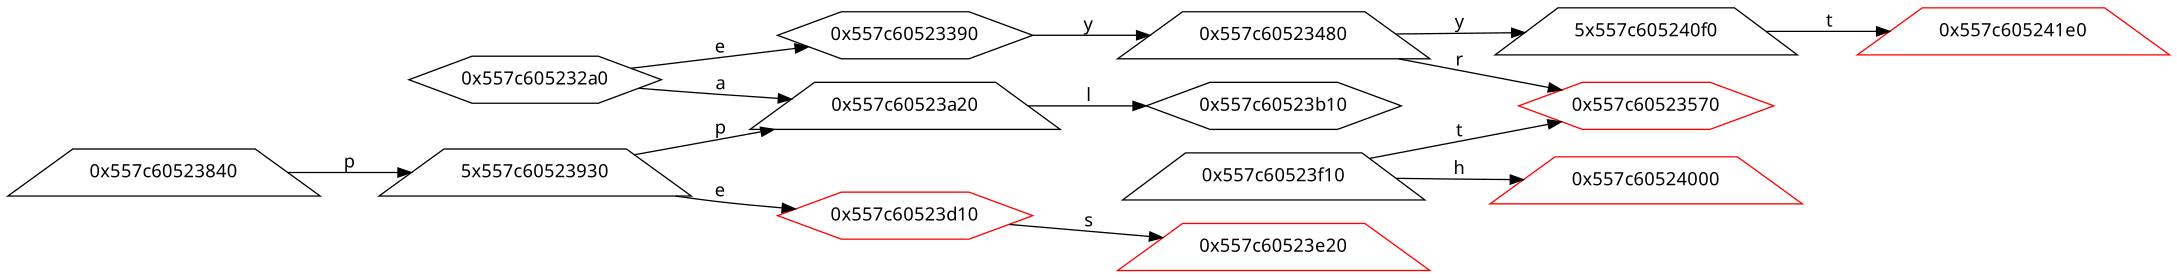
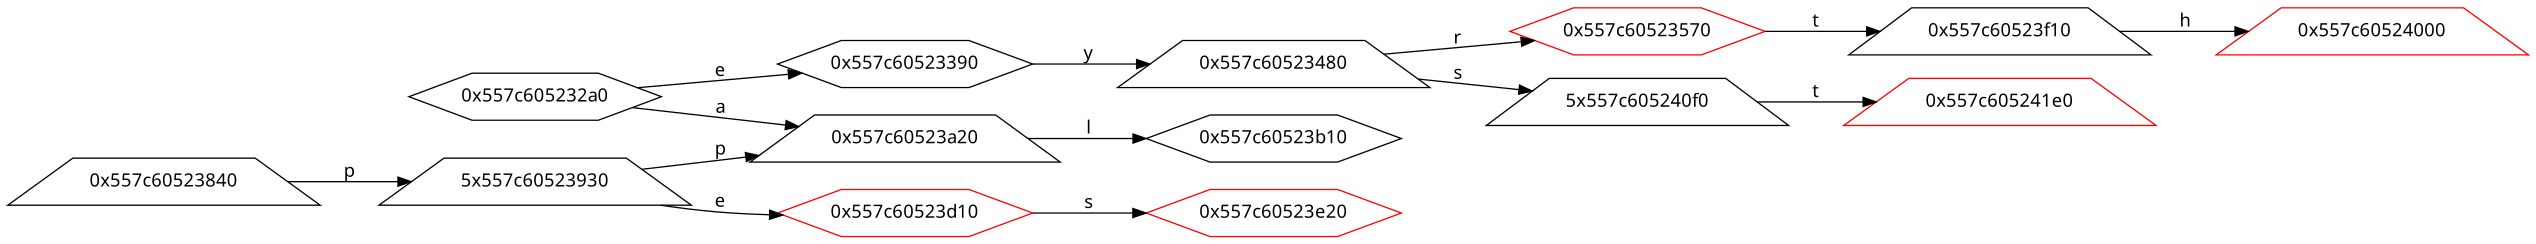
  digraph {
    fontname="Noto Sans"
    rankdir=LR
    node [fontname="Noto Sans" shape=trapezium]
    edge [fontname="Noto Sans"]
    "0x557c605232a0" [shape=hexagon]
    "0x557c60523390" [shape=hexagon]
    "0x557c60523a20"
    "0x557c60523840"
    n5 [label="5x557c60523930"]
    "0x557c60523480"
    "0x557c60523d10" [color=red shape=hexagon]
    "0x557c60523570" [color=red shape=hexagon]
    n9 [label="5x557c605240f0"]
-   "0x557c60523e20" [color=red]
+   "0x557c60523e20" [color=red shape=hexagon]
    "0x557c60523b10" [shape=hexagon]
    "0x557c60523f10"
    "0x557c605241e0" [color=red]
    "0x557c60524000" [color=red]
    "0x557c605232a0" -> "0x557c60523390" [label=e]
    "0x557c605232a0" -> "0x557c60523a20" [label=a]
    "0x557c60523390" -> "0x557c60523480" [label=y]
    "0x557c60523a20" -> "0x557c60523b10" [label=l]
    "0x557c60523840" -> n5 [label=p]
    n5 -> "0x557c60523a20" [label=p]
    n5 -> "0x557c60523d10" [label=e]
    "0x557c60523480" -> "0x557c60523570" [label=r]
-   "0x557c60523480" -> n9 [label=y]
+   "0x557c60523480" -> n9 [label=s]
    "0x557c60523d10" -> "0x557c60523e20" [label=s]
-   "0x557c60523f10" -> "0x557c60523570" [label=t]
+   "0x557c60523570" -> "0x557c60523f10" [label=t]
    n9 -> "0x557c605241e0" [label=t]
    "0x557c60523f10" -> "0x557c60524000" [label=h]
  }
